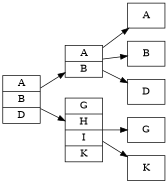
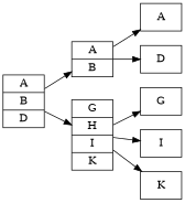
  digraph {
    rankdir=LR
    node [shape=record]
    n1 [label="<C>A|<D>B|<E>D"]
    n2 [label="<A>A|<B>B"]
    n3 [label="<G>G|<H>H|<I>I|<K>K"]
    A
-   B
    D
    G
+   I
    K
    n1 -> n2
    n1 -> n3
    n2 -> A
-   n2 -> B
    n2 -> D
    n3 -> G
+   n3 -> I
    n3 -> K
  }
